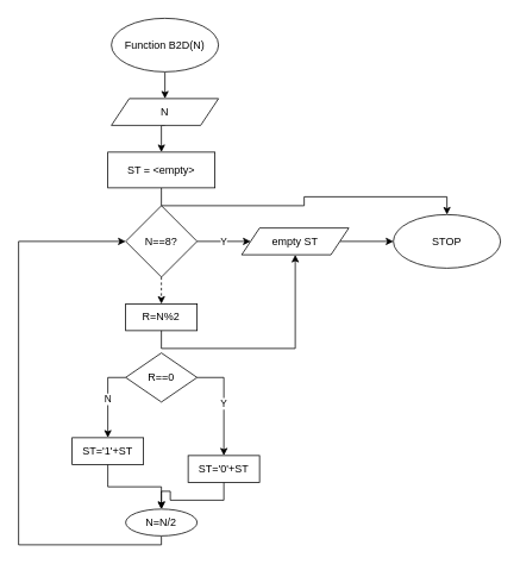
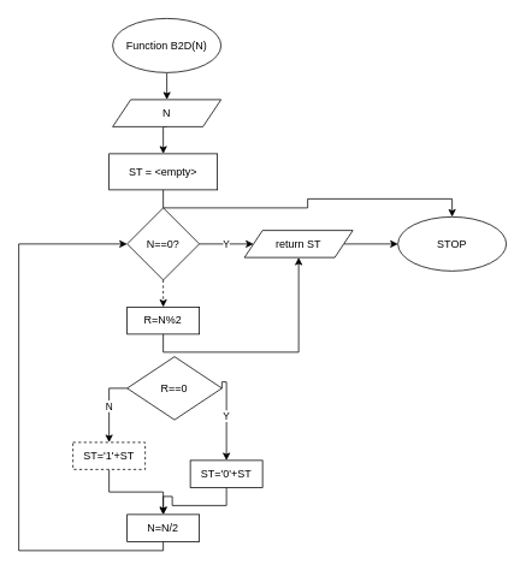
  <mxCell id="0" />
  <mxCell id="1" parent="0" />
  <mxCell id="2" style="edgeStyle=orthogonalEdgeStyle;rounded=0;orthogonalLoop=1;jettySize=auto;html=1;exitX=0.5;exitY=1;exitDx=0;exitDy=0;entryX=0.5;entryY=0;entryDx=0;entryDy=0;" parent="1" source="3" target="6" edge="1"><mxGeometry relative="1" as="geometry"><mxPoint x="184" y="90" as="sourcePoint" /></mxGeometry></mxCell>
  <mxCell id="3" value="Function B2D(N)" style="ellipse;whiteSpace=wrap;html=1;" parent="1" vertex="1"><mxGeometry x="124" y="20" width="120" height="60" as="geometry" /></mxCell>
  <mxCell id="4" value="STOP" style="ellipse;whiteSpace=wrap;html=1;" parent="1" vertex="1"><mxGeometry x="440" y="240" width="120" height="60" as="geometry" /></mxCell>
  <mxCell id="5" style="edgeStyle=orthogonalEdgeStyle;rounded=0;orthogonalLoop=1;jettySize=auto;html=1;exitX=0.5;exitY=1;exitDx=0;exitDy=0;entryX=0.5;entryY=0;entryDx=0;entryDy=0;" parent="1" source="6" target="8" edge="1"><mxGeometry relative="1" as="geometry" /></mxCell>
  <mxCell id="6" value="N" style="shape=parallelogram;perimeter=parallelogramPerimeter;whiteSpace=wrap;html=1;fixedSize=1;" parent="1" vertex="1"><mxGeometry x="124" y="110" width="120" height="30" as="geometry" /></mxCell>
  <mxCell id="7" style="edgeStyle=orthogonalEdgeStyle;rounded=0;orthogonalLoop=1;jettySize=auto;html=1;exitX=0.5;exitY=1;exitDx=0;exitDy=0;" parent="1" source="8" target="4" edge="1"><mxGeometry relative="1" as="geometry" /></mxCell>
  <mxCell id="8" value="ST = &amp;lt;empty&amp;gt;" style="rounded=0;whiteSpace=wrap;html=1;" parent="1" vertex="1"><mxGeometry x="120" y="170" width="120" height="40" as="geometry" /></mxCell>
  <mxCell id="9" value="Y" style="edgeStyle=orthogonalEdgeStyle;rounded=0;orthogonalLoop=1;jettySize=auto;html=1;exitX=1;exitY=0.5;exitDx=0;exitDy=0;" parent="1" source="11" edge="1"><mxGeometry relative="1" as="geometry"><mxPoint x="280" y="270" as="targetPoint" /></mxGeometry></mxCell>
  <mxCell id="10" style="edgeStyle=orthogonalEdgeStyle;rounded=0;orthogonalLoop=1;jettySize=auto;html=1;exitX=0.5;exitY=1;exitDx=0;exitDy=0;entryX=0.5;entryY=0;entryDx=0;entryDy=0;dashed=1;" parent="1" source="11" target="15" edge="1"><mxGeometry relative="1" as="geometry" /></mxCell>
- <mxCell id="11" value="N==8?" style="rhombus;whiteSpace=wrap;html=1;" parent="1" vertex="1"><mxGeometry x="140" y="230" width="80" height="80" as="geometry" /></mxCell>
+ <mxCell id="11" value="N==0?" style="rhombus;whiteSpace=wrap;html=1;" parent="1" vertex="1"><mxGeometry x="140" y="230" width="80" height="80" as="geometry" /></mxCell>
  <mxCell id="12" style="edgeStyle=orthogonalEdgeStyle;rounded=0;orthogonalLoop=1;jettySize=auto;html=1;exitX=1;exitY=0.5;exitDx=0;exitDy=0;entryX=0;entryY=0.5;entryDx=0;entryDy=0;" parent="1" source="13" target="4" edge="1"><mxGeometry relative="1" as="geometry" /></mxCell>
- <mxCell id="13" value="empty ST" style="shape=parallelogram;perimeter=parallelogramPerimeter;whiteSpace=wrap;html=1;fixedSize=1;" parent="1" vertex="1"><mxGeometry x="270" y="255" width="120" height="30" as="geometry" /></mxCell>
+ <mxCell id="13" value="return ST" style="shape=parallelogram;perimeter=parallelogramPerimeter;whiteSpace=wrap;html=1;fixedSize=1;" parent="1" vertex="1"><mxGeometry x="270" y="255" width="120" height="30" as="geometry" /></mxCell>
  <mxCell id="14" value="Y" style="edgeStyle=orthogonalEdgeStyle;rounded=0;orthogonalLoop=1;jettySize=auto;html=1;exitX=1;exitY=0.5;exitDx=0;exitDy=0;entryX=0.5;entryY=0;entryDx=0;entryDy=0;" parent="1" source="21" target="19" edge="1"><mxGeometry relative="1" as="geometry"><Array as="points"><mxPoint x="250" y="423" /></Array></mxGeometry></mxCell>
  <mxCell id="15" value="R=N%2" style="rounded=0;whiteSpace=wrap;html=1;" parent="1" vertex="1"><mxGeometry x="140" y="340" width="80" height="30" as="geometry" /></mxCell>
  <mxCell id="16" style="edgeStyle=orthogonalEdgeStyle;rounded=0;orthogonalLoop=1;jettySize=auto;html=1;exitX=0.5;exitY=1;exitDx=0;exitDy=0;entryX=0;entryY=0.5;entryDx=0;entryDy=0;" parent="1" source="17" target="11" edge="1"><mxGeometry relative="1" as="geometry"><Array as="points"><mxPoint x="180" y="610" /><mxPoint x="20" y="610" /><mxPoint x="20" y="270" /></Array></mxGeometry></mxCell>
- <mxCell id="17" value="N=N/2" style="ellipse;whiteSpace=wrap;html=1;" parent="1" vertex="1"><mxGeometry x="140" y="570" width="80" height="30" as="geometry" /></mxCell>
+ <mxCell id="17" value="N=N/2" style="rounded=0;whiteSpace=wrap;html=1;" parent="1" vertex="1"><mxGeometry x="140" y="570" width="80" height="30" as="geometry" /></mxCell>
  <mxCell id="18" style="edgeStyle=orthogonalEdgeStyle;rounded=0;orthogonalLoop=1;jettySize=auto;html=1;exitX=0.5;exitY=1;exitDx=0;exitDy=0;entryX=0.5;entryY=0;entryDx=0;entryDy=0;" parent="1" source="19" target="17" edge="1"><mxGeometry relative="1" as="geometry" /></mxCell>
  <mxCell id="19" value="ST='0'+ST" style="rounded=0;whiteSpace=wrap;html=1;" parent="1" vertex="1"><mxGeometry x="210" y="510" width="80" height="30" as="geometry" /></mxCell>
  <mxCell id="20" value="N" style="edgeStyle=orthogonalEdgeStyle;rounded=0;orthogonalLoop=1;jettySize=auto;html=1;exitX=0;exitY=0.5;exitDx=0;exitDy=0;entryX=0.5;entryY=0;entryDx=0;entryDy=0;" edge="1" parent="1" source="21" target="24"><mxGeometry relative="1" as="geometry" /></mxCell>
- <mxCell id="21" value="R==0" style="rhombus;whiteSpace=wrap;html=1;" vertex="1" parent="1"><mxGeometry x="140" y="395" width="80" height="55" as="geometry" /></mxCell>
+ <mxCell id="21" value="R==0" style="rhombus;whiteSpace=wrap;html=1;" vertex="1" parent="1"><mxGeometry x="140" y="395" width="105" height="70" as="geometry" /></mxCell>
  <mxCell id="22" style="edgeStyle=orthogonalEdgeStyle;rounded=0;orthogonalLoop=1;jettySize=auto;html=1;exitX=0.5;exitY=1;exitDx=0;exitDy=0;" edge="1" parent="1" source="15" target="13"><mxGeometry relative="1" as="geometry"><mxPoint x="180" y="370" as="sourcePoint" /><mxPoint x="180" y="460" as="targetPoint" /></mxGeometry></mxCell>
  <mxCell id="23" style="edgeStyle=orthogonalEdgeStyle;rounded=0;orthogonalLoop=1;jettySize=auto;html=1;exitX=0.5;exitY=1;exitDx=0;exitDy=0;entryX=0.5;entryY=0;entryDx=0;entryDy=0;" edge="1" parent="1" source="24" target="17"><mxGeometry relative="1" as="geometry" /></mxCell>
- <mxCell id="24" value="ST='1'+ST" style="rounded=0;whiteSpace=wrap;html=1;" vertex="1" parent="1"><mxGeometry x="80" y="490" width="80" height="30" as="geometry" /></mxCell>
+ <mxCell id="24" value="ST='1'+ST" style="rounded=0;whiteSpace=wrap;html=1;dashed=1;" vertex="1" parent="1"><mxGeometry x="80" y="490" width="80" height="30" as="geometry" /></mxCell>
